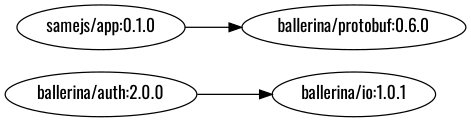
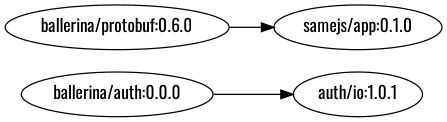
  digraph {
    fontname=Oswald
    rankdir=LR
    node [fontname=Oswald]
    edge [fontname=Oswald]
-   "ballerina/auth:2.0.0"
-   "ballerina/io:1.0.1"
+   "ballerina/auth:2.0.0" [label="ballerina/auth:0.0.0"]
+   "ballerina/io:1.0.1" [label="auth/io:1.0.1"]
    "samejs/app:0.1.0"
    "ballerina/protobuf:0.6.0"
    "ballerina/auth:2.0.0" -> "ballerina/io:1.0.1"
-   "samejs/app:0.1.0" -> "ballerina/protobuf:0.6.0"
+   "ballerina/protobuf:0.6.0" -> "samejs/app:0.1.0"
  }
